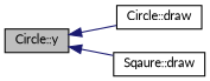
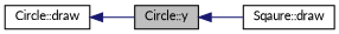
  digraph {
    fontname=Lato
    rankdir=LR
    node [color=black fillcolor=white fontname=Lato fontsize=10 shape=record style=filled]
    edge [color=midnightblue dir=back fontname=Lato fontsize=10 labelfontname=Helvetica labelfontsize=10 style=solid]
    n1 [fillcolor=grey75 fontcolor=black height=0.2 label="Circle::y" width=0.4]
    n2 [height=0.2 label="Circle::draw" width=0.4]
    n3 [height=0.2 label="Sqaure::draw" width=0.4]
-   n1 -> n2
+   n2 -> n1
    n1 -> n3
  }
